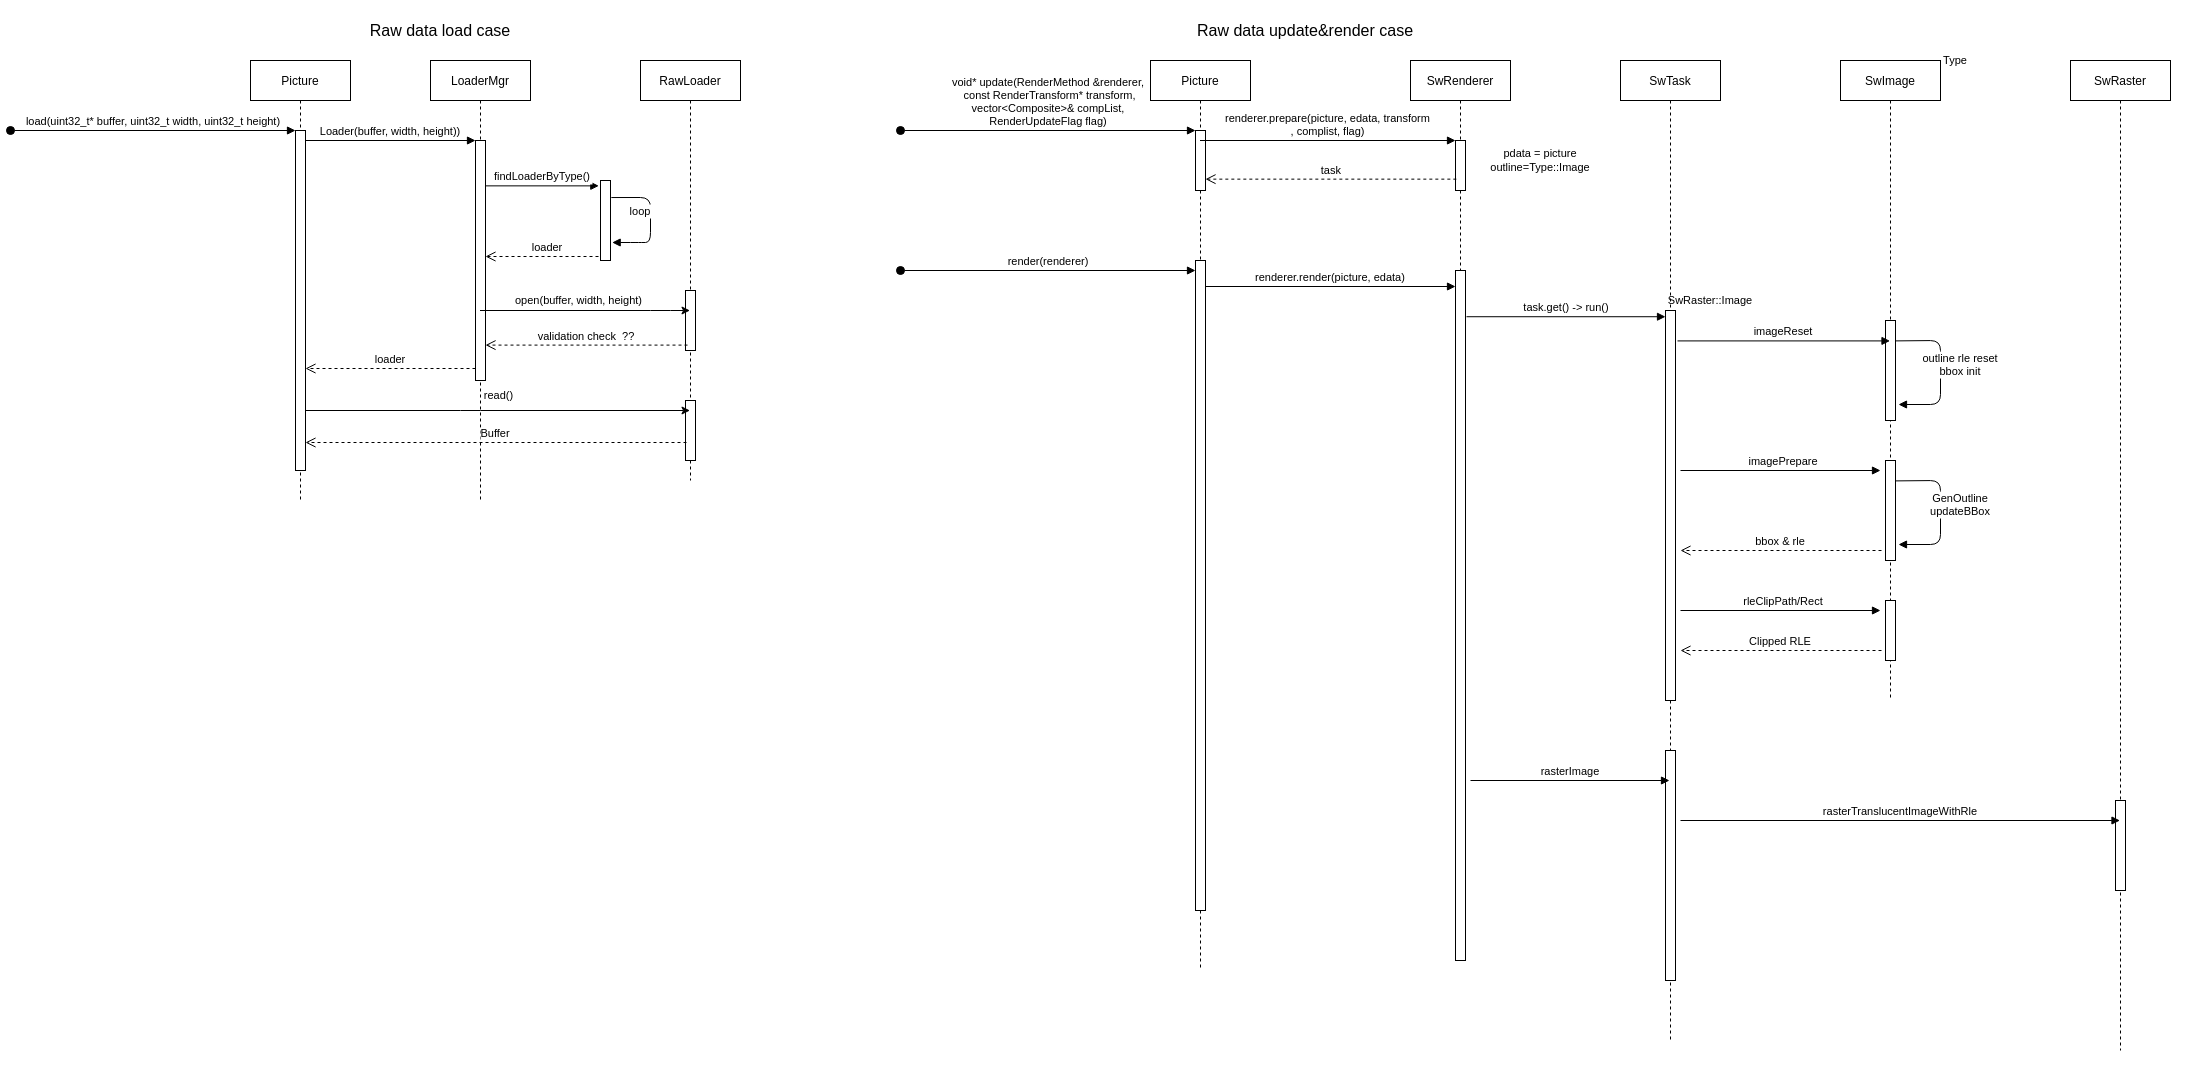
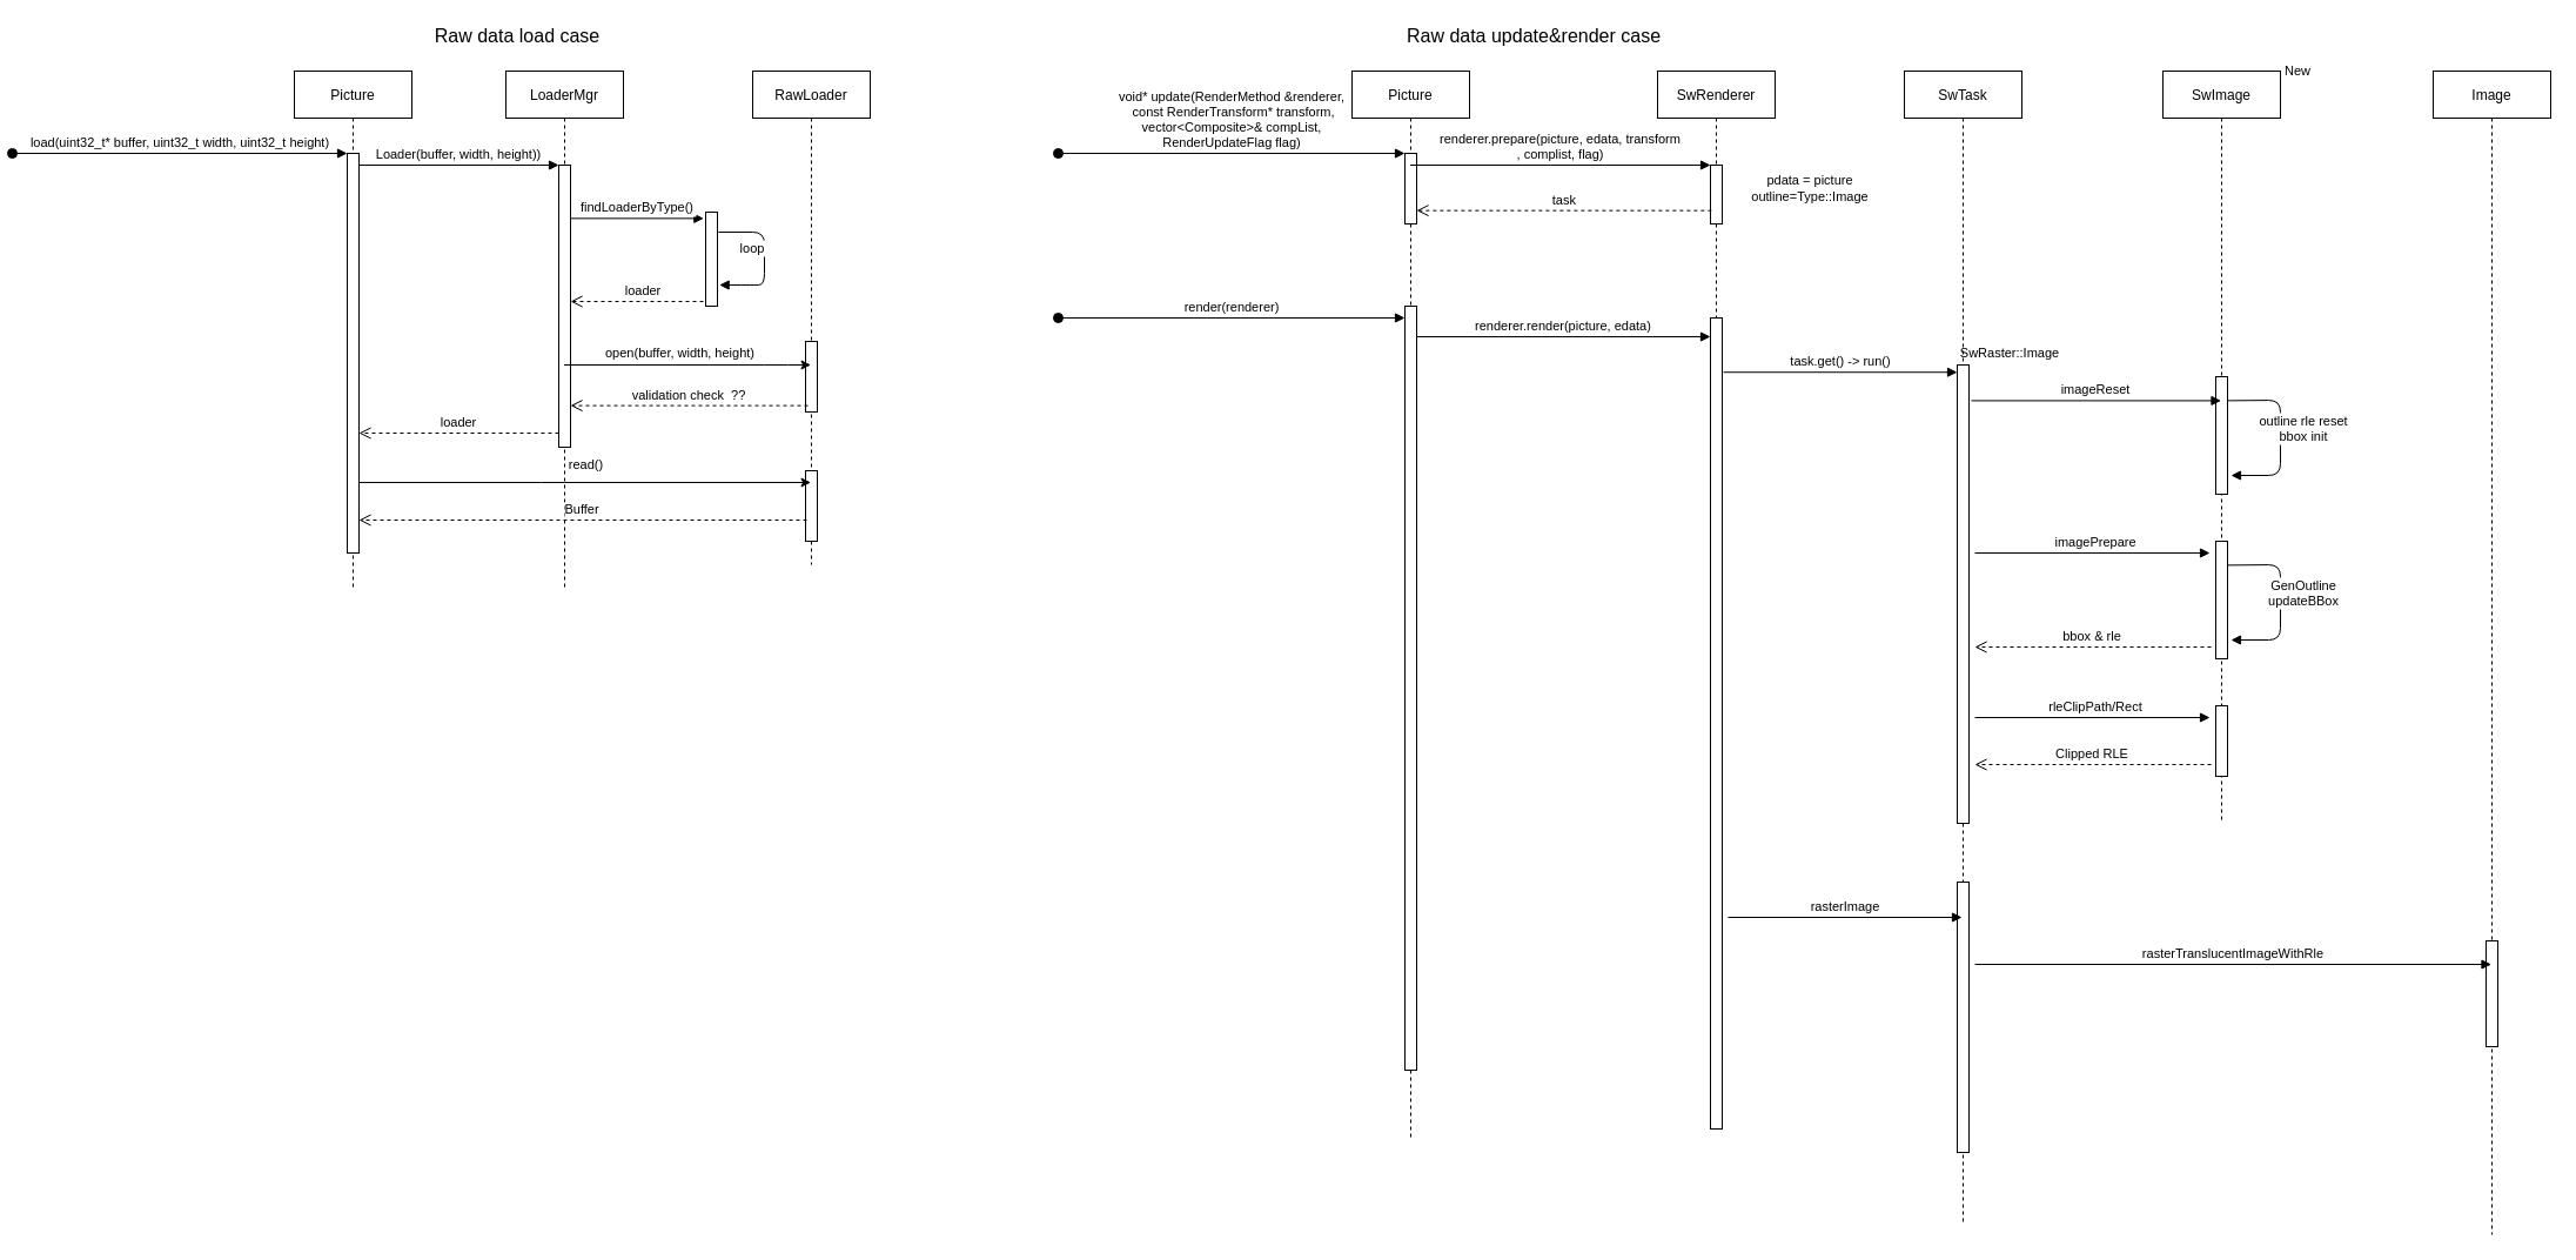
  <mxCell id="0" />
  <mxCell id="1" parent="0" />
  <mxCell id="2" value="Picture" style="shape=umlLifeline;perimeter=lifelinePerimeter;container=1;collapsible=0;recursiveResize=0;rounded=0;shadow=0;strokeWidth=1;" vertex="1" parent="1"><mxGeometry x="20" y="60" width="100" height="440" as="geometry" /></mxCell>
  <mxCell id="3" value="" style="points=[];perimeter=orthogonalPerimeter;rounded=0;shadow=0;strokeWidth=1;" vertex="1" parent="2"><mxGeometry x="45" y="70" width="10" height="340" as="geometry" /></mxCell>
  <mxCell id="4" value="load(uint32_t* buffer, uint32_t width, uint32_t height)" style="verticalAlign=bottom;startArrow=oval;endArrow=block;startSize=8;shadow=0;strokeWidth=1;" edge="1" parent="2" target="3"><mxGeometry relative="1" as="geometry"><mxPoint x="-240" y="70" as="sourcePoint" /></mxGeometry></mxCell>
  <mxCell id="5" value="LoaderMgr" style="shape=umlLifeline;perimeter=lifelinePerimeter;container=1;collapsible=0;recursiveResize=0;rounded=0;shadow=0;strokeWidth=1;" vertex="1" parent="1"><mxGeometry x="200" y="60" width="100" height="440" as="geometry" /></mxCell>
  <mxCell id="6" value="" style="points=[];perimeter=orthogonalPerimeter;rounded=0;shadow=0;strokeWidth=1;" vertex="1" parent="5"><mxGeometry x="45" y="80" width="10" height="240" as="geometry" /></mxCell>
  <mxCell id="7" value="loader" style="verticalAlign=bottom;endArrow=open;dashed=1;endSize=8;exitX=0;exitY=0.95;shadow=0;strokeWidth=1;" edge="1" parent="1" source="6" target="3"><mxGeometry relative="1" as="geometry"><mxPoint x="175" y="216" as="targetPoint" /></mxGeometry></mxCell>
  <mxCell id="8" value="Loader(buffer, width, height))" style="verticalAlign=bottom;endArrow=block;entryX=0;entryY=0;shadow=0;strokeWidth=1;" edge="1" parent="1" source="3" target="6"><mxGeometry relative="1" as="geometry"><mxPoint x="175" y="140" as="sourcePoint" /></mxGeometry></mxCell>
  <mxCell id="9" value="findLoaderByType()" style="verticalAlign=bottom;endArrow=block;entryX=-0.167;entryY=0.067;shadow=0;strokeWidth=1;entryDx=0;entryDy=0;entryPerimeter=0;" edge="1" parent="1" source="6" target="11"><mxGeometry relative="1" as="geometry"><mxPoint x="140" y="180" as="sourcePoint" /></mxGeometry></mxCell>
  <mxCell id="10" value="loader" style="verticalAlign=bottom;endArrow=open;dashed=1;endSize=8;exitX=1;exitY=0.95;shadow=0;strokeWidth=1;" edge="1" parent="1" source="11" target="6"><mxGeometry relative="1" as="geometry"><mxPoint x="140" y="237" as="targetPoint" /></mxGeometry></mxCell>
  <mxCell id="11" value="" style="points=[];perimeter=orthogonalPerimeter;rounded=0;shadow=0;strokeWidth=1;" vertex="1" parent="1"><mxGeometry x="370" y="180" width="10" height="80" as="geometry" /></mxCell>
  <mxCell id="12" value="RawLoader" style="shape=umlLifeline;perimeter=lifelinePerimeter;container=1;collapsible=0;recursiveResize=0;rounded=0;shadow=0;strokeWidth=1;" vertex="1" parent="1"><mxGeometry x="410" y="60" width="100" height="420" as="geometry" /></mxCell>
  <mxCell id="13" value="" style="points=[];perimeter=orthogonalPerimeter;rounded=0;shadow=0;strokeWidth=1;" vertex="1" parent="12"><mxGeometry x="45" y="230" width="10" height="60" as="geometry" /></mxCell>
  <mxCell id="14" value="" style="points=[];perimeter=orthogonalPerimeter;rounded=0;shadow=0;strokeWidth=1;" vertex="1" parent="12"><mxGeometry x="45" y="340" width="10" height="60" as="geometry" /></mxCell>
  <mxCell id="15" value="open(buffer, width, height)" style="endArrow=classic;html=1;" edge="1" parent="1" source="5" target="12"><mxGeometry x="0.504" y="61" width="50" height="50" relative="1" as="geometry"><mxPoint x="370" y="340" as="sourcePoint" /><mxPoint x="420" y="290" as="targetPoint" /><Array as="points"><mxPoint x="430" y="310" /></Array><mxPoint x="-60" y="51" as="offset" /></mxGeometry></mxCell>
  <mxCell id="16" value="validation check  ??" style="verticalAlign=bottom;endArrow=open;dashed=1;endSize=8;exitX=0.2;exitY=0.91;shadow=0;strokeWidth=1;exitDx=0;exitDy=0;exitPerimeter=0;" edge="1" parent="1" source="13" target="6"><mxGeometry relative="1" as="geometry"><mxPoint x="85" y="492" as="targetPoint" /><mxPoint x="255" y="492" as="sourcePoint" /></mxGeometry></mxCell>
  <mxCell id="17" value="read()" style="endArrow=classic;html=1;" edge="1" parent="1" source="3" target="12"><mxGeometry x="0.006" y="15" width="50" height="50" relative="1" as="geometry"><mxPoint x="370" y="340" as="sourcePoint" /><mxPoint x="390" y="460" as="targetPoint" /><Array as="points"><mxPoint x="240" y="410" /></Array><mxPoint as="offset" /></mxGeometry></mxCell>
  <mxCell id="18" value="Buffer" style="verticalAlign=bottom;endArrow=open;dashed=1;endSize=8;shadow=0;strokeWidth=1;" edge="1" parent="1" target="3"><mxGeometry relative="1" as="geometry"><mxPoint x="80" y="442" as="targetPoint" /><mxPoint x="456" y="442" as="sourcePoint" /></mxGeometry></mxCell>
  <mxCell id="19" value="Picture" style="shape=umlLifeline;perimeter=lifelinePerimeter;container=1;collapsible=0;recursiveResize=0;rounded=0;shadow=0;strokeWidth=1;" vertex="1" parent="1"><mxGeometry x="920" y="60" width="100" height="910" as="geometry" /></mxCell>
  <mxCell id="20" value="" style="points=[];perimeter=orthogonalPerimeter;rounded=0;shadow=0;strokeWidth=1;" vertex="1" parent="19"><mxGeometry x="45" y="70" width="10" height="60" as="geometry" /></mxCell>
  <mxCell id="21" value="void* update(RenderMethod &amp;renderer,&#10; const RenderTransform* transform,&#10;vector&lt;Composite&gt;&amp; compList,&#10;RenderUpdateFlag flag)" style="verticalAlign=bottom;startArrow=oval;endArrow=block;startSize=8;shadow=0;strokeWidth=1;" edge="1" parent="19" target="20"><mxGeometry relative="1" as="geometry"><mxPoint x="-250" y="70" as="sourcePoint" /></mxGeometry></mxCell>
  <mxCell id="22" value="" style="points=[];perimeter=orthogonalPerimeter;rounded=0;shadow=0;strokeWidth=1;" vertex="1" parent="19"><mxGeometry x="45" y="200" width="10" height="650" as="geometry" /></mxCell>
  <mxCell id="23" value="render(renderer)" style="verticalAlign=bottom;startArrow=oval;endArrow=block;startSize=8;shadow=0;strokeWidth=1;" edge="1" parent="19" target="22"><mxGeometry relative="1" as="geometry"><mxPoint x="-250" y="210" as="sourcePoint" /><mxPoint x="-875" y="110" as="targetPoint" /></mxGeometry></mxCell>
  <mxCell id="24" value="SwRenderer" style="shape=umlLifeline;perimeter=lifelinePerimeter;container=1;collapsible=0;recursiveResize=0;rounded=0;shadow=0;strokeWidth=1;" vertex="1" parent="1"><mxGeometry x="1180" y="60" width="100" height="900" as="geometry" /></mxCell>
  <mxCell id="25" value="" style="points=[];perimeter=orthogonalPerimeter;rounded=0;shadow=0;strokeWidth=1;" vertex="1" parent="24"><mxGeometry x="45" y="80" width="10" height="50" as="geometry" /></mxCell>
  <mxCell id="26" value="" style="points=[];perimeter=orthogonalPerimeter;rounded=0;shadow=0;strokeWidth=1;" vertex="1" parent="24"><mxGeometry x="45" y="210" width="10" height="690" as="geometry" /></mxCell>
  <mxCell id="27" value="task" style="verticalAlign=bottom;endArrow=open;dashed=1;endSize=8;shadow=0;strokeWidth=1;exitX=0.083;exitY=0.773;exitDx=0;exitDy=0;exitPerimeter=0;" edge="1" parent="1" source="25" target="20"><mxGeometry relative="1" as="geometry"><mxPoint x="1075" y="216" as="targetPoint" /></mxGeometry></mxCell>
  <mxCell id="28" value="renderer.prepare(picture, edata, transform&#10;, complist, flag)" style="verticalAlign=bottom;endArrow=block;entryX=0;entryY=0;shadow=0;strokeWidth=1;" edge="1" parent="1" source="19" target="25"><mxGeometry relative="1" as="geometry"><mxPoint x="1075" y="140" as="sourcePoint" /></mxGeometry></mxCell>
  <mxCell id="29" value="Raw data update&amp;amp;render case" style="text;html=1;strokeColor=none;fillColor=none;align=center;verticalAlign=middle;whiteSpace=wrap;rounded=0;fontSize=16;" vertex="1" parent="1"><mxGeometry x="955" y="20" width="240" height="20" as="geometry" /></mxCell>
  <mxCell id="30" value="Raw data load case" style="text;html=1;strokeColor=none;fillColor=none;align=center;verticalAlign=middle;whiteSpace=wrap;rounded=0;fontSize=16;" vertex="1" parent="1"><mxGeometry x="90" y="20" width="240" height="20" as="geometry" /></mxCell>
  <mxCell id="31" value="renderer.render(picture, edata)" style="verticalAlign=bottom;endArrow=block;shadow=0;strokeWidth=1;exitX=1;exitY=0.04;exitDx=0;exitDy=0;exitPerimeter=0;" edge="1" parent="1" source="22" target="26"><mxGeometry relative="1" as="geometry"><mxPoint x="1075" y="140" as="sourcePoint" /></mxGeometry></mxCell>
  <mxCell id="32" value="SwTask" style="shape=umlLifeline;perimeter=lifelinePerimeter;container=1;collapsible=0;recursiveResize=0;rounded=0;shadow=0;strokeWidth=1;" vertex="1" parent="1"><mxGeometry x="1390" y="60" width="100" height="980" as="geometry" /></mxCell>
  <mxCell id="33" value="" style="points=[];perimeter=orthogonalPerimeter;rounded=0;shadow=0;strokeWidth=1;" vertex="1" parent="32"><mxGeometry x="45" y="250" width="10" height="390" as="geometry" /></mxCell>
  <mxCell id="34" value="" style="points=[];perimeter=orthogonalPerimeter;rounded=0;shadow=0;strokeWidth=1;" vertex="1" parent="32"><mxGeometry x="45" y="690" width="10" height="230" as="geometry" /></mxCell>
  <mxCell id="35" value="task.get() -&gt; run()" style="verticalAlign=bottom;endArrow=block;shadow=0;strokeWidth=1;exitX=1.1;exitY=0.067;exitDx=0;exitDy=0;exitPerimeter=0;" edge="1" parent="1" source="26" target="33"><mxGeometry relative="1" as="geometry"><mxPoint x="1075" y="140" as="sourcePoint" /></mxGeometry></mxCell>
  <mxCell id="36" value="loop" style="verticalAlign=bottom;endArrow=block;shadow=0;strokeWidth=1;exitX=1.083;exitY=0.213;exitDx=0;exitDy=0;exitPerimeter=0;entryX=1.167;entryY=0.775;entryDx=0;entryDy=0;entryPerimeter=0;" edge="1" parent="1" source="11" target="11"><mxGeometry x="0.015" y="-10" relative="1" as="geometry"><mxPoint x="590" y="230" as="sourcePoint" /><mxPoint x="570" y="300" as="targetPoint" /><Array as="points"><mxPoint x="420" y="197" /><mxPoint x="420" y="242" /><mxPoint x="410" y="242" /></Array><mxPoint as="offset" /></mxGeometry></mxCell>
  <mxCell id="37" value="SwImage" style="shape=umlLifeline;perimeter=lifelinePerimeter;container=1;collapsible=0;recursiveResize=0;rounded=0;shadow=0;strokeWidth=1;" vertex="1" parent="1"><mxGeometry x="1610" y="60" width="100" height="640" as="geometry" /></mxCell>
  <mxCell id="38" value="" style="points=[];perimeter=orthogonalPerimeter;rounded=0;shadow=0;strokeWidth=1;" vertex="1" parent="37"><mxGeometry x="45" y="260" width="10" height="100" as="geometry" /></mxCell>
  <mxCell id="39" value="outline rle reset&#10;bbox init" style="verticalAlign=bottom;endArrow=block;shadow=0;strokeWidth=1;exitX=1;exitY=0.204;exitDx=0;exitDy=0;exitPerimeter=0;entryX=1.3;entryY=0.84;entryDx=0;entryDy=0;entryPerimeter=0;" edge="1" parent="37" source="38" target="38"><mxGeometry x="0.126" y="20" relative="1" as="geometry"><mxPoint x="-213" y="299" as="sourcePoint" /><mxPoint x="59.5" y="299" as="targetPoint" /><Array as="points"><mxPoint x="100" y="280" /><mxPoint x="100" y="344" /></Array><mxPoint as="offset" /></mxGeometry></mxCell>
  <mxCell id="40" value="" style="points=[];perimeter=orthogonalPerimeter;rounded=0;shadow=0;strokeWidth=1;" vertex="1" parent="37"><mxGeometry x="45" y="400" width="10" height="100" as="geometry" /></mxCell>
  <mxCell id="41" value="" style="points=[];perimeter=orthogonalPerimeter;rounded=0;shadow=0;strokeWidth=1;" vertex="1" parent="37"><mxGeometry x="45" y="540" width="10" height="60" as="geometry" /></mxCell>
- <mxCell id="42" value="Type" style="text;html=1;strokeColor=none;fillColor=none;align=center;verticalAlign=middle;whiteSpace=wrap;rounded=0;fontSize=11;" vertex="1" parent="1"><mxGeometry x="1690" y="50" width="70" height="20" as="geometry" /></mxCell>
+ <mxCell id="42" value="New" style="text;html=1;strokeColor=none;fillColor=none;align=center;verticalAlign=middle;whiteSpace=wrap;rounded=0;fontSize=11;" vertex="1" parent="1"><mxGeometry x="1690" y="50" width="70" height="20" as="geometry" /></mxCell>
  <mxCell id="43" value="pdata = picture&lt;br&gt;outline=Type::Image" style="text;html=1;strokeColor=none;fillColor=none;align=center;verticalAlign=middle;whiteSpace=wrap;rounded=0;fontSize=11;" vertex="1" parent="1"><mxGeometry x="1250" y="150" width="120" height="20" as="geometry" /></mxCell>
  <mxCell id="44" value="imageReset" style="verticalAlign=bottom;endArrow=block;shadow=0;strokeWidth=1;exitX=1.2;exitY=0.078;exitDx=0;exitDy=0;exitPerimeter=0;" edge="1" parent="1" source="33" target="37"><mxGeometry relative="1" as="geometry"><mxPoint x="1459.17" y="546.24" as="sourcePoint" /><mxPoint x="1835" y="546.24" as="targetPoint" /></mxGeometry></mxCell>
  <mxCell id="45" value="imagePrepare" style="verticalAlign=bottom;endArrow=block;shadow=0;strokeWidth=1;exitX=1.2;exitY=0.078;exitDx=0;exitDy=0;exitPerimeter=0;" edge="1" parent="1"><mxGeometry x="0.028" relative="1" as="geometry"><mxPoint x="1450" y="470" as="sourcePoint" /><mxPoint x="1650" y="470" as="targetPoint" /><mxPoint as="offset" /></mxGeometry></mxCell>
  <mxCell id="46" value="GenOutline&#10;updateBBox" style="verticalAlign=bottom;endArrow=block;shadow=0;strokeWidth=1;exitX=1;exitY=0.204;exitDx=0;exitDy=0;exitPerimeter=0;entryX=1.3;entryY=0.84;entryDx=0;entryDy=0;entryPerimeter=0;" edge="1" parent="1"><mxGeometry x="0.126" y="20" relative="1" as="geometry"><mxPoint x="1665" y="480.4" as="sourcePoint" /><mxPoint x="1668" y="544" as="targetPoint" /><Array as="points"><mxPoint x="1710" y="480" /><mxPoint x="1710" y="544" /></Array><mxPoint as="offset" /></mxGeometry></mxCell>
  <mxCell id="47" value="SwRaster::Image" style="text;html=1;strokeColor=none;fillColor=none;align=center;verticalAlign=middle;whiteSpace=wrap;rounded=0;fontSize=11;" vertex="1" parent="1"><mxGeometry x="1420" y="290" width="120" height="20" as="geometry" /></mxCell>
  <mxCell id="48" value="rleClipPath/Rect" style="verticalAlign=bottom;endArrow=block;shadow=0;strokeWidth=1;exitX=1.2;exitY=0.078;exitDx=0;exitDy=0;exitPerimeter=0;" edge="1" parent="1"><mxGeometry x="0.028" relative="1" as="geometry"><mxPoint x="1450" y="610" as="sourcePoint" /><mxPoint x="1650" y="610" as="targetPoint" /><mxPoint as="offset" /></mxGeometry></mxCell>
  <mxCell id="49" value="Clipped RLE" style="verticalAlign=bottom;endArrow=open;dashed=1;endSize=8;shadow=0;strokeWidth=1;" edge="1" parent="1"><mxGeometry relative="1" as="geometry"><mxPoint x="1450" y="650" as="targetPoint" /><mxPoint x="1651" y="650" as="sourcePoint" /></mxGeometry></mxCell>
  <mxCell id="50" value="bbox &amp; rle" style="verticalAlign=bottom;endArrow=open;dashed=1;endSize=8;shadow=0;strokeWidth=1;" edge="1" parent="1"><mxGeometry relative="1" as="geometry"><mxPoint x="1450" y="550" as="targetPoint" /><mxPoint x="1651" y="550" as="sourcePoint" /></mxGeometry></mxCell>
  <mxCell id="51" value="rasterImage" style="verticalAlign=bottom;endArrow=block;shadow=0;strokeWidth=1;exitX=1.1;exitY=0.067;exitDx=0;exitDy=0;exitPerimeter=0;" edge="1" parent="1"><mxGeometry relative="1" as="geometry"><mxPoint x="1240" y="780" as="sourcePoint" /><mxPoint x="1439" y="780" as="targetPoint" /></mxGeometry></mxCell>
- <mxCell id="52" value="SwRaster" style="shape=umlLifeline;perimeter=lifelinePerimeter;container=1;collapsible=0;recursiveResize=0;rounded=0;shadow=0;strokeWidth=1;" vertex="1" parent="1"><mxGeometry y="60" width="100" height="990" as="geometry" x="1840" /></mxCell>
+ <mxCell id="52" value="Image" style="shape=umlLifeline;perimeter=lifelinePerimeter;container=1;collapsible=0;recursiveResize=0;rounded=0;shadow=0;strokeWidth=1;" vertex="1" parent="1"><mxGeometry y="60" width="100" height="990" as="geometry" x="1840" /></mxCell>
  <mxCell id="53" value="" style="points=[];perimeter=orthogonalPerimeter;rounded=0;shadow=0;strokeWidth=1;" vertex="1" parent="52"><mxGeometry x="45" y="740" width="10" height="90" as="geometry" /></mxCell>
  <mxCell id="54" value="rasterTranslucentImageWithRle" style="verticalAlign=bottom;endArrow=block;shadow=0;strokeWidth=1;exitX=1.1;exitY=0.067;exitDx=0;exitDy=0;exitPerimeter=0;" edge="1" parent="1" target="52"><mxGeometry relative="1" as="geometry"><mxPoint x="1450" y="820" as="sourcePoint" /><mxPoint x="1649" y="820" as="targetPoint" /></mxGeometry></mxCell>
